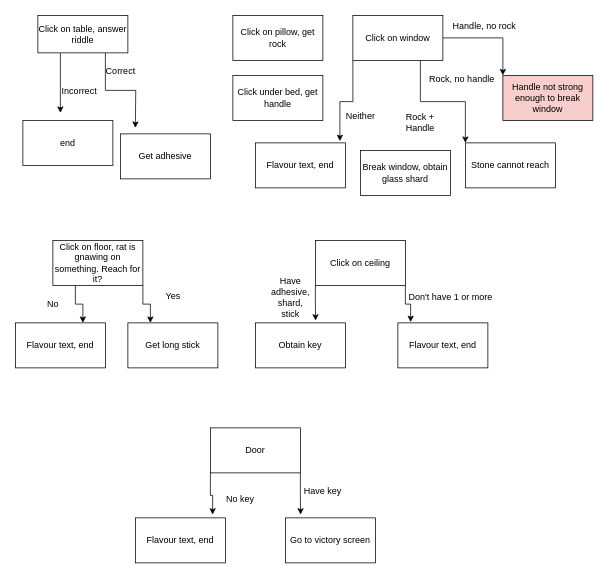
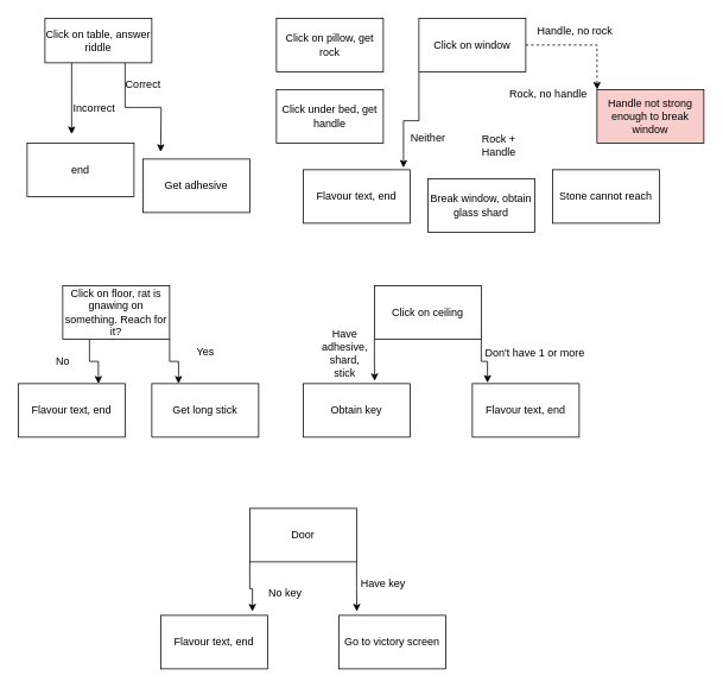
  <mxCell id="0" />
  <mxCell id="1" parent="0" />
  <mxCell id="2" style="edgeStyle=orthogonalEdgeStyle;rounded=0;orthogonalLoop=1;jettySize=auto;html=1;exitX=0.25;exitY=1;exitDx=0;exitDy=0;" edge="1" parent="1" source="4"><mxGeometry relative="1" as="geometry"><mxPoint x="80" y="150" as="targetPoint" /></mxGeometry></mxCell>
  <mxCell id="3" style="edgeStyle=orthogonalEdgeStyle;rounded=0;orthogonalLoop=1;jettySize=auto;html=1;exitX=0.75;exitY=1;exitDx=0;exitDy=0;" edge="1" parent="1" source="4"><mxGeometry relative="1" as="geometry"><mxPoint x="180" y="170" as="targetPoint" /></mxGeometry></mxCell>
  <mxCell id="4" value="Click on table, answer riddle" style="rounded=0;whiteSpace=wrap;html=1;" parent="1" vertex="1"><mxGeometry x="50" y="20" width="120" height="50" as="geometry" /></mxCell>
  <mxCell id="5" value="Get adhesive" style="rounded=0;whiteSpace=wrap;html=1;" vertex="1" parent="1"><mxGeometry x="160" y="178" width="120" height="60" as="geometry" /></mxCell>
  <mxCell id="6" value="Correct" style="text;html=1;align=center;verticalAlign=middle;resizable=0;points=[];autosize=1;strokeColor=none;fillColor=none;" vertex="1" parent="1"><mxGeometry x="130" y="80" width="60" height="30" as="geometry" /></mxCell>
  <mxCell id="7" value="end" style="rounded=0;whiteSpace=wrap;html=1;" vertex="1" parent="1"><mxGeometry y="160" width="120" height="60" as="geometry" x="30" /></mxCell>
  <mxCell id="8" value="Click on pillow, get rock" style="rounded=0;whiteSpace=wrap;html=1;" vertex="1" parent="1"><mxGeometry x="310" y="20" width="120" height="60" as="geometry" /></mxCell>
  <mxCell id="9" value="Click under bed, get handle" style="rounded=0;whiteSpace=wrap;html=1;" vertex="1" parent="1"><mxGeometry x="310" y="100" width="120" height="60" as="geometry" /></mxCell>
  <mxCell id="10" value="Incorrect&lt;div&gt;&lt;br&gt;&lt;/div&gt;" style="text;html=1;align=center;verticalAlign=middle;resizable=0;points=[];autosize=1;strokeColor=none;fillColor=none;" vertex="1" parent="1"><mxGeometry x="70" y="108" width="70" height="40" as="geometry" /></mxCell>
- <mxCell id="11" style="edgeStyle=orthogonalEdgeStyle;rounded=0;orthogonalLoop=1;jettySize=auto;html=1;exitX=0.75;exitY=1;exitDx=0;exitDy=0;entryX=0;entryY=0;entryDx=0;entryDy=0;" edge="1" parent="1" source="13" target="16"><mxGeometry relative="1" as="geometry" /></mxCell>
- <mxCell id="12" style="edgeStyle=orthogonalEdgeStyle;rounded=0;orthogonalLoop=1;jettySize=auto;html=1;exitX=1;exitY=0.5;exitDx=0;exitDy=0;entryX=0;entryY=0;entryDx=0;entryDy=0;" edge="1" parent="1" source="13" target="17"><mxGeometry relative="1" as="geometry" /></mxCell>
+ <mxCell id="12" style="edgeStyle=orthogonalEdgeStyle;rounded=0;orthogonalLoop=1;jettySize=auto;html=1;exitX=1;exitY=0.5;exitDx=0;exitDy=0;entryX=0;entryY=0;entryDx=0;entryDy=0;dashed=1;" edge="1" parent="1" source="13" target="17"><mxGeometry relative="1" as="geometry" /></mxCell>
  <mxCell id="13" value="Click on window" style="rounded=0;whiteSpace=wrap;html=1;" vertex="1" parent="1"><mxGeometry x="470" y="20" width="120" height="60" as="geometry" /></mxCell>
  <mxCell id="14" value="Flavour text, end" style="rounded=0;whiteSpace=wrap;html=1;" vertex="1" parent="1"><mxGeometry x="340" y="190" width="120" height="60" as="geometry" /></mxCell>
  <mxCell id="15" value="Break window, obtain glass shard" style="rounded=0;whiteSpace=wrap;html=1;" vertex="1" parent="1"><mxGeometry x="480" y="200" width="120" height="60" as="geometry" /></mxCell>
  <mxCell id="16" value="Stone cannot reach" style="rounded=0;whiteSpace=wrap;html=1;" vertex="1" parent="1"><mxGeometry x="620" y="190" width="120" height="60" as="geometry" /></mxCell>
  <mxCell id="17" value="Handle not strong enough to break window" style="rounded=0;whiteSpace=wrap;html=1;fillColor=#f8cecc;" vertex="1" parent="1"><mxGeometry x="670" y="100" width="120" height="60" as="geometry" /></mxCell>
  <mxCell id="18" style="edgeStyle=orthogonalEdgeStyle;rounded=0;orthogonalLoop=1;jettySize=auto;html=1;exitX=0;exitY=1;exitDx=0;exitDy=0;entryX=0.939;entryY=-0.039;entryDx=0;entryDy=0;entryPerimeter=0;" edge="1" parent="1" source="13" target="14"><mxGeometry relative="1" as="geometry" /></mxCell>
  <mxCell id="19" value="Handle, no rock" style="text;html=1;align=center;verticalAlign=middle;resizable=0;points=[];autosize=1;strokeColor=none;fillColor=none;" vertex="1" parent="1"><mxGeometry x="590" y="20" width="110" height="30" as="geometry" /></mxCell>
  <mxCell id="20" value="Rock, no handle" style="text;html=1;align=center;verticalAlign=middle;resizable=0;points=[];autosize=1;strokeColor=none;fillColor=none;" vertex="1" parent="1"><mxGeometry x="560" y="90" width="110" height="30" as="geometry" /></mxCell>
  <mxCell id="21" value="Rock + Handle" style="text;html=1;align=center;verticalAlign=middle;whiteSpace=wrap;rounded=0;" vertex="1" parent="1"><mxGeometry x="530" y="148" width="60" height="30" as="geometry" /></mxCell>
  <mxCell id="22" value="Neither" style="text;html=1;align=center;verticalAlign=middle;resizable=0;points=[];autosize=1;strokeColor=none;fillColor=none;" vertex="1" parent="1"><mxGeometry x="450" y="140" width="60" height="30" as="geometry" /></mxCell>
  <mxCell id="23" style="edgeStyle=orthogonalEdgeStyle;rounded=0;orthogonalLoop=1;jettySize=auto;html=1;exitX=1;exitY=1;exitDx=0;exitDy=0;entryX=0.25;entryY=0;entryDx=0;entryDy=0;" edge="1" parent="1" source="25" target="26"><mxGeometry relative="1" as="geometry" /></mxCell>
  <mxCell id="24" style="edgeStyle=orthogonalEdgeStyle;rounded=0;orthogonalLoop=1;jettySize=auto;html=1;exitX=0.25;exitY=1;exitDx=0;exitDy=0;entryX=0.75;entryY=0;entryDx=0;entryDy=0;" edge="1" parent="1" source="25" target="27"><mxGeometry relative="1" as="geometry" /></mxCell>
  <mxCell id="25" value="Click on floor, rat is gnawing on something. Reach for it?" style="rounded=0;whiteSpace=wrap;html=1;" vertex="1" parent="1"><mxGeometry x="70" y="320" width="120" height="60" as="geometry" /></mxCell>
  <mxCell id="26" value="Get long stick" style="rounded=0;whiteSpace=wrap;html=1;" vertex="1" parent="1"><mxGeometry x="170" y="430" width="120" height="60" as="geometry" /></mxCell>
  <mxCell id="27" value="Flavour text, end" style="rounded=0;whiteSpace=wrap;html=1;" vertex="1" parent="1"><mxGeometry x="20" y="430" width="120" height="60" as="geometry" /></mxCell>
  <mxCell id="28" value="Click on ceiling" style="rounded=0;whiteSpace=wrap;html=1;" vertex="1" parent="1"><mxGeometry x="420" y="320" width="120" height="60" as="geometry" /></mxCell>
  <mxCell id="29" value="Obtain key" style="rounded=0;whiteSpace=wrap;html=1;" vertex="1" parent="1"><mxGeometry x="340" y="430" width="120" height="60" as="geometry" /></mxCell>
  <mxCell id="30" value="Flavour text, end" style="rounded=0;whiteSpace=wrap;html=1;" vertex="1" parent="1"><mxGeometry x="530" y="430" width="120" height="60" as="geometry" /></mxCell>
  <mxCell id="31" style="edgeStyle=orthogonalEdgeStyle;rounded=0;orthogonalLoop=1;jettySize=auto;html=1;exitX=0;exitY=1;exitDx=0;exitDy=0;entryX=0.669;entryY=-0.05;entryDx=0;entryDy=0;entryPerimeter=0;" edge="1" parent="1" source="28" target="29"><mxGeometry relative="1" as="geometry" /></mxCell>
  <mxCell id="32" style="edgeStyle=orthogonalEdgeStyle;rounded=0;orthogonalLoop=1;jettySize=auto;html=1;exitX=1;exitY=1;exitDx=0;exitDy=0;entryX=0.142;entryY=-0.017;entryDx=0;entryDy=0;entryPerimeter=0;" edge="1" parent="1" source="28" target="30"><mxGeometry relative="1" as="geometry" /></mxCell>
  <mxCell id="33" value="Yes" style="text;html=1;align=center;verticalAlign=middle;resizable=0;points=[];autosize=1;strokeColor=none;fillColor=none;" vertex="1" parent="1"><mxGeometry x="210" y="380" width="40" height="30" as="geometry" /></mxCell>
  <mxCell id="34" value="No" style="text;html=1;align=center;verticalAlign=middle;resizable=0;points=[];autosize=1;strokeColor=none;fillColor=none;" vertex="1" parent="1"><mxGeometry x="50" y="390" width="40" height="30" as="geometry" /></mxCell>
  <mxCell id="35" value="Have adhesive, shard, stick" style="text;html=1;align=center;verticalAlign=middle;whiteSpace=wrap;rounded=0;" vertex="1" parent="1"><mxGeometry x="357" y="381" width="60" height="30" as="geometry" /></mxCell>
  <mxCell id="36" value="Don't have 1 or more" style="text;html=1;align=center;verticalAlign=middle;resizable=0;points=[];autosize=1;strokeColor=none;fillColor=none;" vertex="1" parent="1"><mxGeometry x="530" y="381" width="140" height="30" as="geometry" /></mxCell>
  <mxCell id="37" value="Door" style="rounded=0;whiteSpace=wrap;html=1;" vertex="1" parent="1"><mxGeometry x="280" y="570" width="120" height="60" as="geometry" /></mxCell>
  <mxCell id="38" value="Flavour text, end" style="rounded=0;whiteSpace=wrap;html=1;" vertex="1" parent="1"><mxGeometry x="180" y="690" width="120" height="60" as="geometry" /></mxCell>
  <mxCell id="39" value="Go to victory screen" style="rounded=0;whiteSpace=wrap;html=1;" vertex="1" parent="1"><mxGeometry x="380" y="690" width="120" height="60" as="geometry" /></mxCell>
  <mxCell id="40" style="edgeStyle=orthogonalEdgeStyle;rounded=0;orthogonalLoop=1;jettySize=auto;html=1;exitX=0;exitY=1;exitDx=0;exitDy=0;entryX=0.858;entryY=-0.072;entryDx=0;entryDy=0;entryPerimeter=0;" edge="1" parent="1" source="37" target="38"><mxGeometry relative="1" as="geometry" /></mxCell>
  <mxCell id="41" style="edgeStyle=orthogonalEdgeStyle;rounded=0;orthogonalLoop=1;jettySize=auto;html=1;exitX=1;exitY=1;exitDx=0;exitDy=0;entryX=0.169;entryY=-0.072;entryDx=0;entryDy=0;entryPerimeter=0;" edge="1" parent="1" source="37" target="39"><mxGeometry relative="1" as="geometry" /></mxCell>
  <mxCell id="42" value="Have key" style="text;html=1;align=center;verticalAlign=middle;whiteSpace=wrap;rounded=0;" vertex="1" parent="1"><mxGeometry x="400" y="640" width="60" height="30" as="geometry" /></mxCell>
  <mxCell id="43" value="No key" style="text;html=1;align=center;verticalAlign=middle;whiteSpace=wrap;rounded=0;" vertex="1" parent="1"><mxGeometry x="290" y="650" width="60" height="30" as="geometry" /></mxCell>
